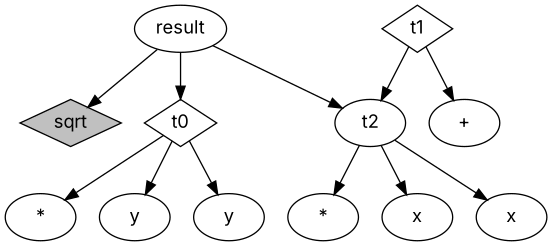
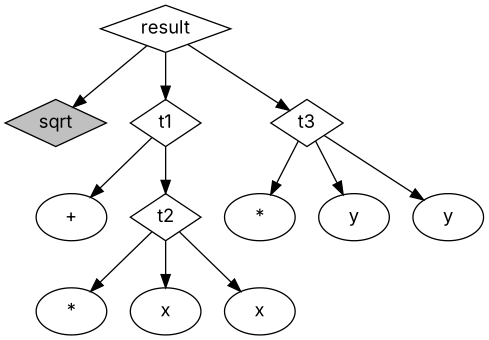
  digraph {
    fontname=Inter
    node [fontname=Inter shape=ellipse]
    edge [fontname=Inter]
    sqrt [fillcolor=gray shape=diamond style=filled]
-   result
+   result [shape=diamond]
    t1 [shape=diamond]
-   t3 [shape=diamond label=t0]
+   t3 [shape=diamond]
    n5 [label="+"]
-   t2
+   t2 [shape=diamond]
    n7 [label="*"]
    n8 [label=x]
    n9 [label=x]
    n10 [label="*"]
    n11 [label=y]
    n12 [label=y]
    result -> sqrt
-   result -> t2
+   result -> t1
    result -> t3
    t1 -> n5
    t1 -> t2
    t3 -> n10
    t3 -> n11
    t3 -> n12
    t2 -> n7
    t2 -> n8
    t2 -> n9
  }
